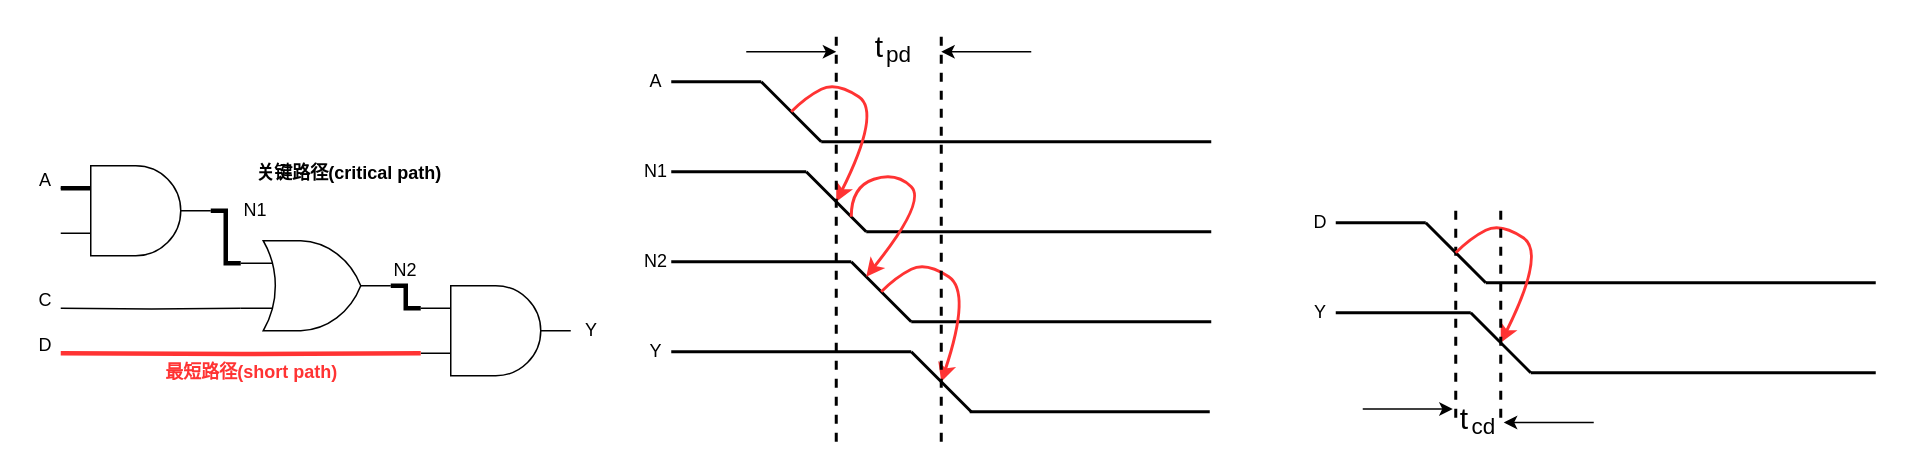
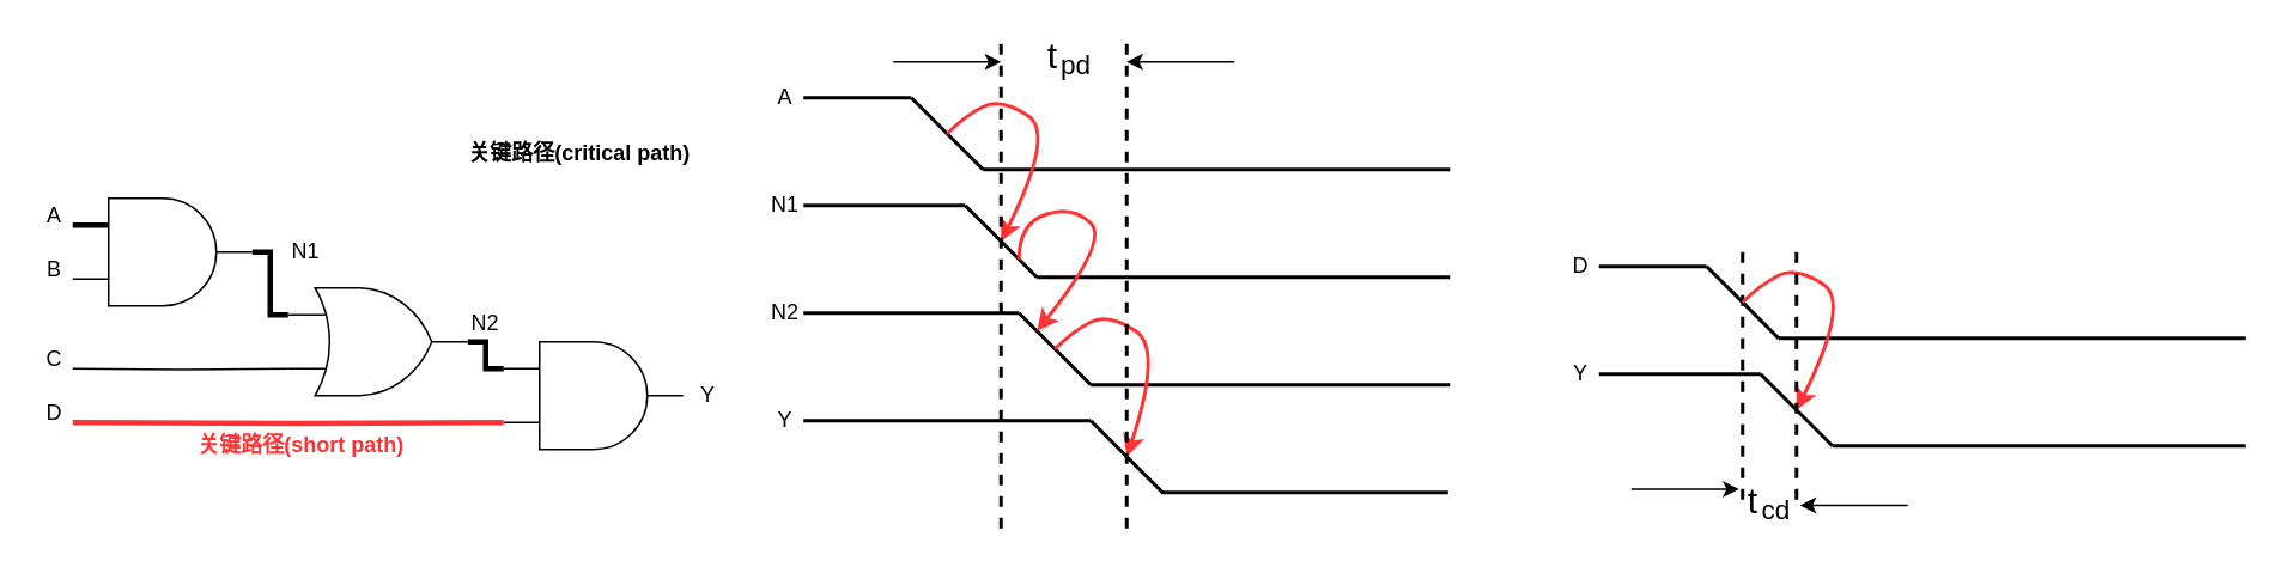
  <mxCell id="0" />
  <mxCell id="1" parent="0" />
  <mxCell id="2" value="" style="endArrow=none;html=1;strokeWidth=2;" edge="1" parent="1"><mxGeometry width="50" height="50" relative="1" as="geometry"><mxPoint x="447" y="54" as="sourcePoint" /><mxPoint x="507" y="54" as="targetPoint" /></mxGeometry></mxCell>
  <mxCell id="3" value="" style="endArrow=none;html=1;strokeWidth=2;" edge="1" parent="1"><mxGeometry width="50" height="50" relative="1" as="geometry"><mxPoint x="507" y="54" as="sourcePoint" /><mxPoint x="547" y="94" as="targetPoint" /></mxGeometry></mxCell>
  <mxCell id="4" value="" style="endArrow=none;html=1;strokeWidth=2;" edge="1" parent="1"><mxGeometry width="50" height="50" relative="1" as="geometry"><mxPoint x="547" y="94" as="sourcePoint" /><mxPoint x="807" y="94" as="targetPoint" /></mxGeometry></mxCell>
  <mxCell id="5" value="" style="endArrow=none;html=1;strokeWidth=2;" edge="1" parent="1"><mxGeometry width="50" height="50" relative="1" as="geometry"><mxPoint x="447" y="114" as="sourcePoint" /><mxPoint x="537" y="114" as="targetPoint" /></mxGeometry></mxCell>
  <mxCell id="6" value="" style="endArrow=none;html=1;strokeWidth=2;" edge="1" parent="1"><mxGeometry width="50" height="50" relative="1" as="geometry"><mxPoint x="537" y="114" as="sourcePoint" /><mxPoint x="577" y="154" as="targetPoint" /></mxGeometry></mxCell>
  <mxCell id="7" value="" style="endArrow=none;html=1;strokeWidth=2;" edge="1" parent="1"><mxGeometry width="50" height="50" relative="1" as="geometry"><mxPoint x="577" y="154" as="sourcePoint" /><mxPoint x="807" y="154" as="targetPoint" /></mxGeometry></mxCell>
  <mxCell id="8" value="" style="endArrow=none;html=1;strokeWidth=2;" edge="1" parent="1"><mxGeometry width="50" height="50" relative="1" as="geometry"><mxPoint x="447" y="174" as="sourcePoint" /><mxPoint x="567" y="174" as="targetPoint" /></mxGeometry></mxCell>
  <mxCell id="9" value="" style="endArrow=none;html=1;strokeWidth=2;" edge="1" parent="1"><mxGeometry width="50" height="50" relative="1" as="geometry"><mxPoint x="567" y="174" as="sourcePoint" /><mxPoint x="607" y="214" as="targetPoint" /></mxGeometry></mxCell>
  <mxCell id="10" value="" style="endArrow=none;html=1;strokeWidth=2;" edge="1" parent="1"><mxGeometry width="50" height="50" relative="1" as="geometry"><mxPoint x="607" y="214" as="sourcePoint" /><mxPoint x="807" y="214" as="targetPoint" /></mxGeometry></mxCell>
  <mxCell id="11" value="" style="endArrow=none;html=1;strokeWidth=2;" edge="1" parent="1"><mxGeometry width="50" height="50" relative="1" as="geometry"><mxPoint x="447" y="234" as="sourcePoint" /><mxPoint x="607" y="234" as="targetPoint" /></mxGeometry></mxCell>
  <mxCell id="12" value="" style="endArrow=none;html=1;strokeWidth=2;" edge="1" parent="1"><mxGeometry width="50" height="50" relative="1" as="geometry"><mxPoint x="607" y="234" as="sourcePoint" /><mxPoint x="647" y="274" as="targetPoint" /></mxGeometry></mxCell>
  <mxCell id="13" value="" style="endArrow=none;html=1;strokeWidth=2;" edge="1" parent="1"><mxGeometry width="50" height="50" relative="1" as="geometry"><mxPoint x="646" y="274.003" as="sourcePoint" /><mxPoint x="806" y="274.003" as="targetPoint" /></mxGeometry></mxCell>
  <mxCell id="14" value="" style="curved=1;endArrow=classic;html=1;strokeWidth=2;strokeColor=#FF3333;" edge="1" parent="1"><mxGeometry width="50" height="50" relative="1" as="geometry"><mxPoint x="527" y="74" as="sourcePoint" /><mxPoint x="557" y="134" as="targetPoint" /><Array as="points"><mxPoint x="537" y="64" /><mxPoint x="557" y="54" /><mxPoint x="587" y="74" /></Array></mxGeometry></mxCell>
  <mxCell id="15" value="" style="curved=1;endArrow=classic;html=1;strokeWidth=2;strokeColor=#FF3333;" edge="1" parent="1"><mxGeometry width="50" height="50" relative="1" as="geometry"><mxPoint x="567" y="144" as="sourcePoint" /><mxPoint x="577" y="184" as="targetPoint" /><Array as="points"><mxPoint x="567" y="124" /><mxPoint x="597" y="114" /><mxPoint x="617" y="134" /></Array></mxGeometry></mxCell>
  <mxCell id="16" value="" style="curved=1;endArrow=classic;html=1;strokeWidth=2;strokeColor=#FF3333;" edge="1" parent="1"><mxGeometry width="50" height="50" relative="1" as="geometry"><mxPoint x="587" y="194" as="sourcePoint" /><mxPoint x="627" y="254" as="targetPoint" /><Array as="points"><mxPoint x="597" y="184" /><mxPoint x="617" y="174" /><mxPoint x="647" y="194" /></Array></mxGeometry></mxCell>
  <mxCell id="17" value="" style="endArrow=none;html=1;strokeWidth=2;dashed=1;" edge="1" parent="1"><mxGeometry width="50" height="50" relative="1" as="geometry"><mxPoint x="627" y="294" as="sourcePoint" /><mxPoint x="627" y="24" as="targetPoint" /></mxGeometry></mxCell>
  <mxCell id="18" value="" style="verticalLabelPosition=bottom;shadow=0;dashed=0;align=center;html=1;verticalAlign=top;shape=mxgraph.electrical.logic_gates.logic_gate;operation=and;" vertex="1" parent="1"><mxGeometry x="40" y="110" width="100" height="60" as="geometry" /></mxCell>
  <mxCell id="19" value="" style="verticalLabelPosition=bottom;shadow=0;dashed=0;align=center;html=1;verticalAlign=top;shape=mxgraph.electrical.logic_gates.logic_gate;operation=or;" vertex="1" parent="1"><mxGeometry x="160" y="160" width="100" height="60" as="geometry" /></mxCell>
  <mxCell id="20" value="" style="verticalLabelPosition=bottom;shadow=0;dashed=0;align=center;html=1;verticalAlign=top;shape=mxgraph.electrical.logic_gates.logic_gate;operation=and;" vertex="1" parent="1"><mxGeometry x="280" y="190" width="100" height="60" as="geometry" /></mxCell>
  <mxCell id="21" value="" style="endArrow=none;html=1;strokeColor=#000000;strokeWidth=3;entryX=1;entryY=0.5;entryDx=0;entryDy=0;entryPerimeter=0;exitX=0;exitY=0.25;exitDx=0;exitDy=0;exitPerimeter=0;rounded=0;edgeStyle=orthogonalEdgeStyle;" edge="1" parent="1" source="20" target="19"><mxGeometry width="50" height="50" relative="1" as="geometry"><mxPoint x="200" y="340" as="sourcePoint" /><mxPoint x="250" y="290" as="targetPoint" /></mxGeometry></mxCell>
  <mxCell id="22" value="" style="endArrow=none;html=1;strokeColor=#000000;strokeWidth=3;entryX=1;entryY=0.5;entryDx=0;entryDy=0;entryPerimeter=0;rounded=0;edgeStyle=orthogonalEdgeStyle;exitX=0;exitY=0.25;exitDx=0;exitDy=0;exitPerimeter=0;" edge="1" parent="1" source="19" target="18"><mxGeometry width="50" height="50" relative="1" as="geometry"><mxPoint x="290" y="215" as="sourcePoint" /><mxPoint x="270" y="200" as="targetPoint" /><Array as="points"><mxPoint x="150" y="175" /><mxPoint x="150" y="140" /></Array></mxGeometry></mxCell>
  <mxCell id="23" value="" style="endArrow=none;html=1;strokeColor=#000000;strokeWidth=1;entryX=0;entryY=0.75;entryDx=0;entryDy=0;entryPerimeter=0;rounded=0;edgeStyle=orthogonalEdgeStyle;" edge="1" parent="1" target="19"><mxGeometry width="50" height="50" relative="1" as="geometry"><mxPoint x="40" y="205" as="sourcePoint" /><mxPoint x="270" y="200" as="targetPoint" /></mxGeometry></mxCell>
  <mxCell id="24" value="" style="endArrow=none;html=1;strokeWidth=3;entryX=0;entryY=0.75;entryDx=0;entryDy=0;entryPerimeter=0;rounded=0;edgeStyle=orthogonalEdgeStyle;strokeColor=#FF3333;" edge="1" parent="1" target="20"><mxGeometry width="50" height="50" relative="1" as="geometry"><mxPoint x="40" y="235" as="sourcePoint" /><mxPoint x="170" y="215" as="targetPoint" /></mxGeometry></mxCell>
  <mxCell id="25" value="A" style="text;html=1;strokeColor=none;fillColor=none;align=center;verticalAlign=middle;whiteSpace=wrap;rounded=0;" vertex="1" parent="1"><mxGeometry x="20" y="110" width="20" height="20" as="geometry" /></mxCell>
+ <mxCell id="26" value="B" style="text;html=1;strokeColor=none;fillColor=none;align=center;verticalAlign=middle;whiteSpace=wrap;rounded=0;" vertex="1" parent="1"><mxGeometry x="20" y="140" width="20" height="20" as="geometry" /></mxCell>
  <mxCell id="27" value="C" style="text;html=1;strokeColor=none;fillColor=none;align=center;verticalAlign=middle;whiteSpace=wrap;rounded=0;" vertex="1" parent="1"><mxGeometry x="20" y="190" width="20" height="20" as="geometry" /></mxCell>
  <mxCell id="28" value="D" style="text;html=1;strokeColor=none;fillColor=none;align=center;verticalAlign=middle;whiteSpace=wrap;rounded=0;" vertex="1" parent="1"><mxGeometry x="20" y="220" width="20" height="20" as="geometry" /></mxCell>
  <mxCell id="29" value="N1" style="text;html=1;strokeColor=none;fillColor=none;align=center;verticalAlign=middle;whiteSpace=wrap;rounded=0;" vertex="1" parent="1"><mxGeometry x="160" y="130" width="20" height="20" as="geometry" /></mxCell>
  <mxCell id="30" value="N2" style="text;html=1;strokeColor=none;fillColor=none;align=center;verticalAlign=middle;whiteSpace=wrap;rounded=0;" vertex="1" parent="1"><mxGeometry x="260" y="170" width="20" height="20" as="geometry" /></mxCell>
  <mxCell id="31" value="Y" style="text;html=1;strokeColor=none;fillColor=none;align=center;verticalAlign=middle;whiteSpace=wrap;rounded=0;" vertex="1" parent="1"><mxGeometry x="384" y="210" width="20" height="20" as="geometry" /></mxCell>
  <mxCell id="32" value="A" style="text;html=1;strokeColor=none;fillColor=none;align=center;verticalAlign=middle;whiteSpace=wrap;rounded=0;" vertex="1" parent="1"><mxGeometry x="427" y="44" width="20" height="20" as="geometry" /></mxCell>
  <mxCell id="33" value="N1" style="text;html=1;strokeColor=none;fillColor=none;align=center;verticalAlign=middle;whiteSpace=wrap;rounded=0;" vertex="1" parent="1"><mxGeometry x="427" y="104" width="20" height="20" as="geometry" /></mxCell>
  <mxCell id="34" value="N2" style="text;html=1;strokeColor=none;fillColor=none;align=center;verticalAlign=middle;whiteSpace=wrap;rounded=0;" vertex="1" parent="1"><mxGeometry x="427" y="164" width="20" height="20" as="geometry" /></mxCell>
  <mxCell id="35" value="Y" style="text;html=1;strokeColor=none;fillColor=none;align=center;verticalAlign=middle;whiteSpace=wrap;rounded=0;" vertex="1" parent="1"><mxGeometry x="427" y="224" width="20" height="20" as="geometry" /></mxCell>
  <mxCell id="36" value="" style="endArrow=none;html=1;strokeWidth=2;dashed=1;" edge="1" parent="1"><mxGeometry width="50" height="50" relative="1" as="geometry"><mxPoint x="557" y="294" as="sourcePoint" /><mxPoint x="557" y="24" as="targetPoint" /></mxGeometry></mxCell>
  <mxCell id="37" value="" style="endArrow=none;html=1;strokeWidth=2;dashed=1;" edge="1" parent="1"><mxGeometry width="50" height="50" relative="1" as="geometry"><mxPoint x="970" y="278" as="sourcePoint" /><mxPoint x="970" y="138" as="targetPoint" /></mxGeometry></mxCell>
  <mxCell id="38" value="" style="endArrow=none;html=1;strokeWidth=2;" edge="1" parent="1"><mxGeometry width="50" height="50" relative="1" as="geometry"><mxPoint x="890" y="148" as="sourcePoint" /><mxPoint x="950" y="148" as="targetPoint" /></mxGeometry></mxCell>
  <mxCell id="39" value="" style="endArrow=none;html=1;strokeWidth=2;" edge="1" parent="1"><mxGeometry width="50" height="50" relative="1" as="geometry"><mxPoint x="950" y="148" as="sourcePoint" /><mxPoint x="990" y="188" as="targetPoint" /></mxGeometry></mxCell>
  <mxCell id="40" value="" style="endArrow=none;html=1;strokeWidth=2;" edge="1" parent="1"><mxGeometry width="50" height="50" relative="1" as="geometry"><mxPoint x="990" y="188" as="sourcePoint" /><mxPoint x="1250" y="188" as="targetPoint" /></mxGeometry></mxCell>
  <mxCell id="41" value="" style="endArrow=none;html=1;strokeWidth=2;" edge="1" parent="1"><mxGeometry width="50" height="50" relative="1" as="geometry"><mxPoint x="890" y="208" as="sourcePoint" /><mxPoint x="980" y="208" as="targetPoint" /></mxGeometry></mxCell>
  <mxCell id="42" value="" style="endArrow=none;html=1;strokeWidth=2;" edge="1" parent="1"><mxGeometry width="50" height="50" relative="1" as="geometry"><mxPoint x="980" y="208" as="sourcePoint" /><mxPoint x="1020" y="248" as="targetPoint" /></mxGeometry></mxCell>
  <mxCell id="43" value="" style="endArrow=none;html=1;strokeWidth=2;" edge="1" parent="1"><mxGeometry width="50" height="50" relative="1" as="geometry"><mxPoint x="1020" y="248" as="sourcePoint" /><mxPoint x="1250" y="248" as="targetPoint" /></mxGeometry></mxCell>
  <mxCell id="44" value="" style="curved=1;endArrow=classic;html=1;strokeWidth=2;strokeColor=#FF3333;" edge="1" parent="1"><mxGeometry width="50" height="50" relative="1" as="geometry"><mxPoint x="970" y="168" as="sourcePoint" /><mxPoint x="1000" y="228" as="targetPoint" /><Array as="points"><mxPoint x="980" y="158" /><mxPoint x="1000" y="148" /><mxPoint x="1030" y="168" /></Array></mxGeometry></mxCell>
  <mxCell id="45" value="" style="endArrow=none;html=1;strokeWidth=2;dashed=1;" edge="1" parent="1"><mxGeometry width="50" height="50" relative="1" as="geometry"><mxPoint x="1000" y="278" as="sourcePoint" /><mxPoint x="1000" y="138" as="targetPoint" /></mxGeometry></mxCell>
  <mxCell id="46" value="Y" style="text;html=1;strokeColor=none;fillColor=none;align=center;verticalAlign=middle;whiteSpace=wrap;rounded=0;" vertex="1" parent="1"><mxGeometry x="870" y="198" width="20" height="20" as="geometry" /></mxCell>
  <mxCell id="47" value="D" style="text;html=1;strokeColor=none;fillColor=none;align=center;verticalAlign=middle;whiteSpace=wrap;rounded=0;" vertex="1" parent="1"><mxGeometry x="870" y="138" width="20" height="20" as="geometry" /></mxCell>
  <mxCell id="48" value="" style="group" vertex="1" connectable="0" parent="1"><mxGeometry x="566" y="20" width="53" height="25" as="geometry" /></mxCell>
  <mxCell id="49" value="&lt;font style=&quot;font-size: 20px&quot;&gt;t&lt;/font&gt;" style="text;html=1;strokeColor=none;fillColor=none;align=center;verticalAlign=middle;whiteSpace=wrap;rounded=0;" vertex="1" parent="48"><mxGeometry width="40" height="20" as="geometry" /></mxCell>
  <mxCell id="50" value="&lt;font style=&quot;font-size: 15px&quot;&gt;pd&lt;/font&gt;" style="text;html=1;strokeColor=none;fillColor=none;align=center;verticalAlign=middle;whiteSpace=wrap;rounded=0;" vertex="1" parent="48"><mxGeometry x="13" y="5" width="40" height="20" as="geometry" /></mxCell>
  <mxCell id="51" value="" style="group" vertex="1" connectable="0" parent="1"><mxGeometry x="956" y="268.143" width="53" height="25" as="geometry" /></mxCell>
  <mxCell id="52" value="&lt;font style=&quot;font-size: 20px&quot;&gt;t&lt;/font&gt;" style="text;html=1;strokeColor=none;fillColor=none;align=center;verticalAlign=middle;whiteSpace=wrap;rounded=0;" vertex="1" parent="51"><mxGeometry width="40" height="20" as="geometry" /></mxCell>
  <mxCell id="53" value="&lt;font style=&quot;font-size: 15px&quot;&gt;cd&lt;/font&gt;" style="text;html=1;strokeColor=none;fillColor=none;align=center;verticalAlign=middle;whiteSpace=wrap;rounded=0;" vertex="1" parent="51"><mxGeometry x="13" y="5" width="40" height="20" as="geometry" /></mxCell>
  <mxCell id="54" value="" style="endArrow=classic;html=1;strokeColor=#000000;strokeWidth=1;" edge="1" parent="1"><mxGeometry width="50" height="50" relative="1" as="geometry"><mxPoint x="497" y="34" as="sourcePoint" /><mxPoint x="557" y="34" as="targetPoint" /></mxGeometry></mxCell>
  <mxCell id="55" value="" style="endArrow=classic;html=1;strokeColor=#000000;strokeWidth=1;" edge="1" parent="1"><mxGeometry width="50" height="50" relative="1" as="geometry"><mxPoint x="687" y="34" as="sourcePoint" /><mxPoint x="627" y="34" as="targetPoint" /></mxGeometry></mxCell>
  <mxCell id="56" value="" style="endArrow=classic;html=1;strokeColor=#000000;strokeWidth=1;" edge="1" parent="1"><mxGeometry width="50" height="50" relative="1" as="geometry"><mxPoint x="908" y="272.143" as="sourcePoint" /><mxPoint x="968" y="272.143" as="targetPoint" /></mxGeometry></mxCell>
  <mxCell id="57" value="" style="endArrow=classic;html=1;strokeColor=#000000;strokeWidth=1;" edge="1" parent="1"><mxGeometry width="50" height="50" relative="1" as="geometry"><mxPoint x="1062" y="281.143" as="sourcePoint" /><mxPoint x="1002" y="281.143" as="targetPoint" /></mxGeometry></mxCell>
  <mxCell id="58" value="" style="endArrow=none;html=1;strokeColor=#000000;strokeWidth=3;entryX=1;entryY=0.75;entryDx=0;entryDy=0;exitX=0.2;exitY=0.25;exitDx=0;exitDy=0;exitPerimeter=0;" edge="1" parent="1" source="18" target="25"><mxGeometry width="50" height="50" relative="1" as="geometry"><mxPoint x="224" y="210" as="sourcePoint" /><mxPoint x="265" y="160" as="targetPoint" /></mxGeometry></mxCell>
- <mxCell id="59" value="&lt;b&gt;关键路径(critical path)&lt;/b&gt;" style="text;html=1;strokeColor=none;fillColor=none;align=center;verticalAlign=middle;whiteSpace=wrap;rounded=0;" vertex="1" parent="1"><mxGeometry x="164" y="105" width="137" height="20" as="geometry" /></mxCell>
- <mxCell id="60" value="&lt;b&gt;&lt;font color=&quot;#ff3333&quot;&gt;最短路径(short path)&lt;/font&gt;&lt;/b&gt;" style="text;html=1;strokeColor=none;fillColor=none;align=center;verticalAlign=middle;whiteSpace=wrap;rounded=0;" vertex="1" parent="1"><mxGeometry x="99" y="238" width="137" height="20" as="geometry" /></mxCell>
+ <mxCell id="59" value="&lt;b&gt;关键路径(critical path)&lt;/b&gt;" style="text;html=1;strokeColor=none;fillColor=none;align=center;verticalAlign=middle;whiteSpace=wrap;rounded=0;" vertex="1" parent="1"><mxGeometry x="254" y="75" width="137" height="20" as="geometry" /></mxCell>
+ <mxCell id="60" value="&lt;b&gt;&lt;font color=&quot;#ff3333&quot;&gt;关键路径(short path)&lt;/font&gt;&lt;/b&gt;" style="text;html=1;strokeColor=none;fillColor=none;align=center;verticalAlign=middle;whiteSpace=wrap;rounded=0;" vertex="1" parent="1"><mxGeometry x="99" y="238" width="137" height="20" as="geometry" /></mxCell>
